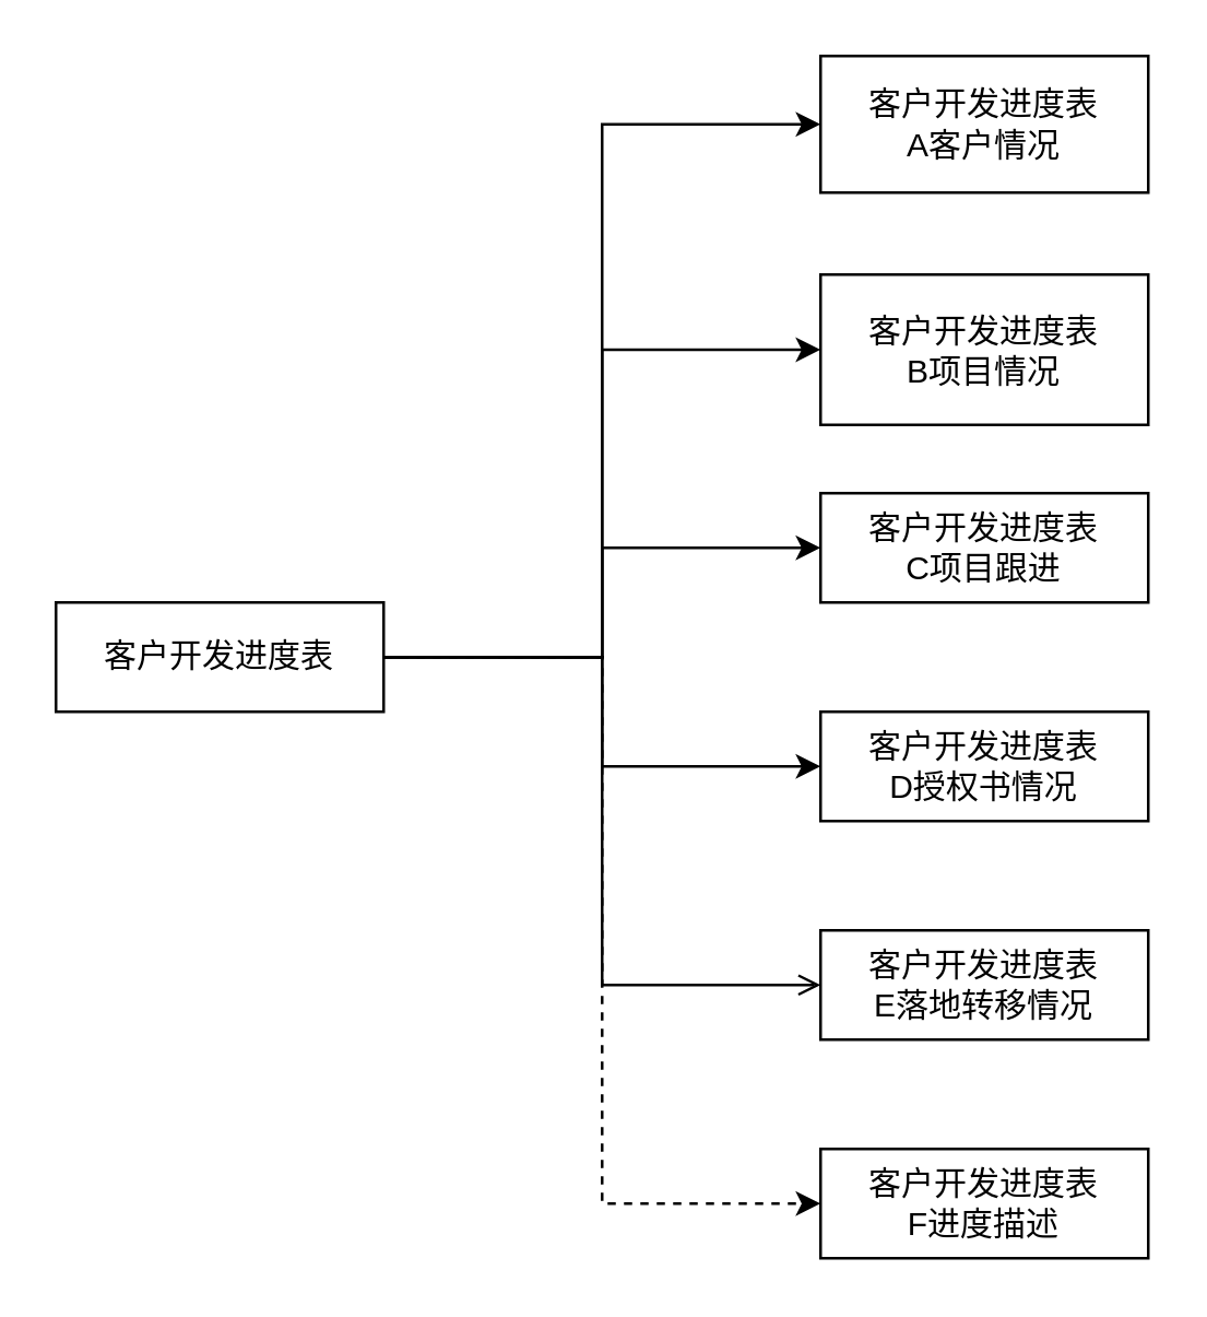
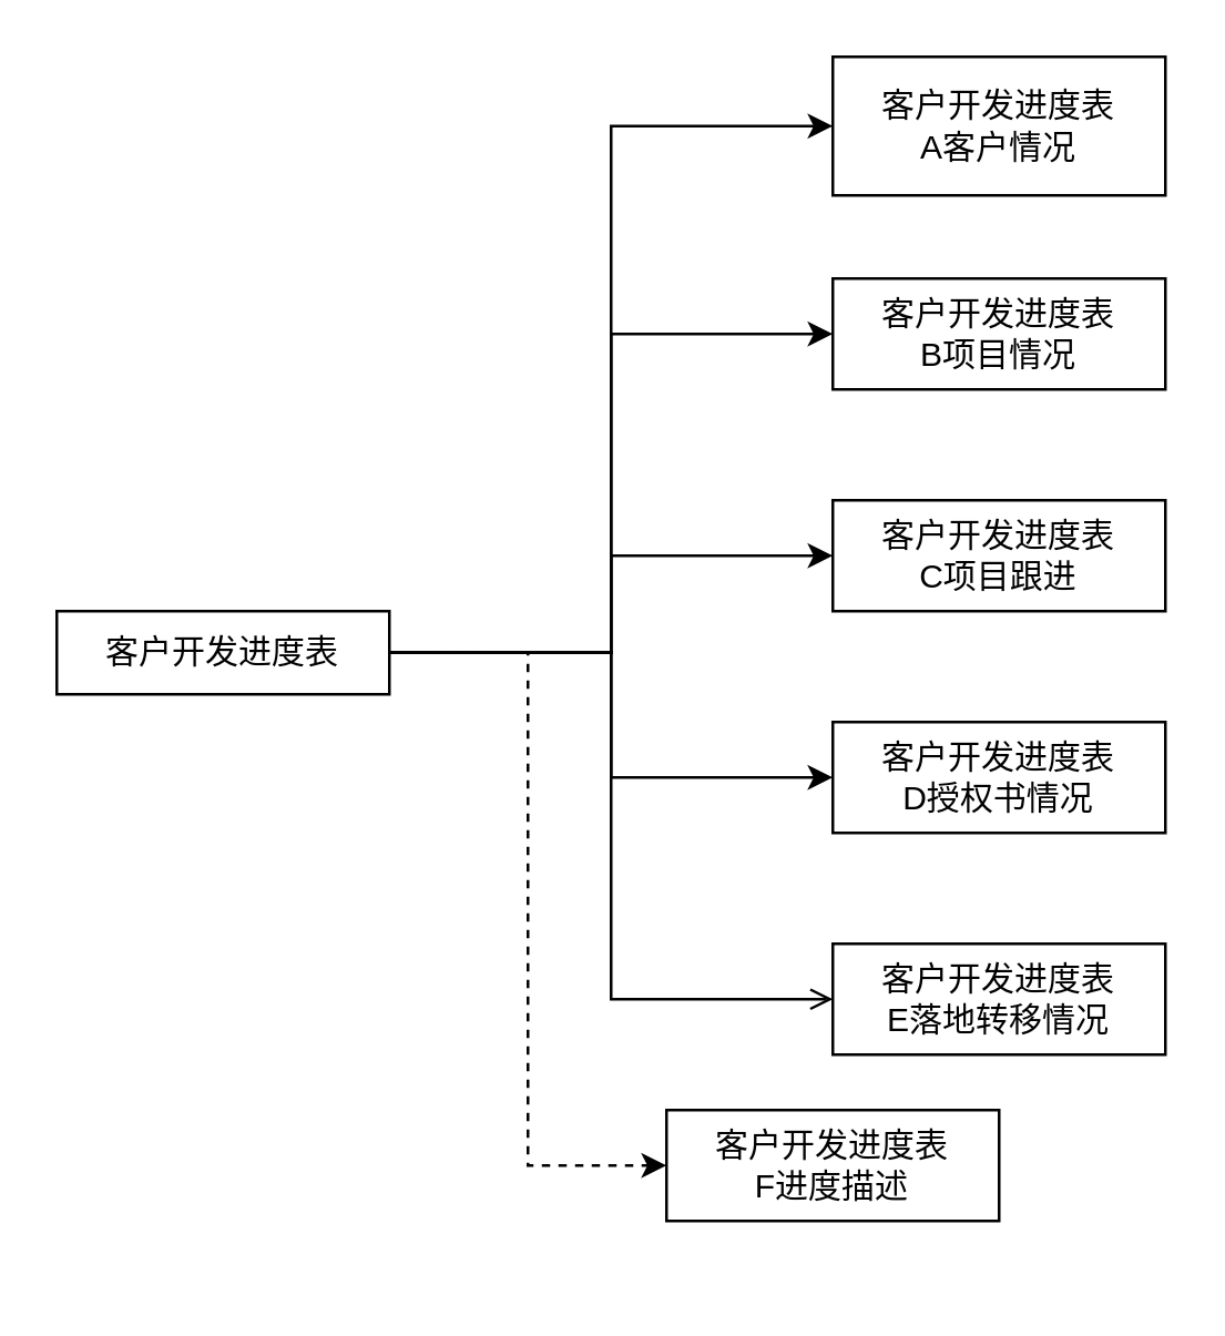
  <mxCell id="0" />
  <mxCell id="1" parent="0" />
  <mxCell id="2" style="edgeStyle=orthogonalEdgeStyle;rounded=0;orthogonalLoop=1;jettySize=auto;html=1;exitX=1;exitY=0.5;exitDx=0;exitDy=0;entryX=0;entryY=0.5;entryDx=0;entryDy=0;" edge="1" parent="1" source="8" target="11"><mxGeometry relative="1" as="geometry" /></mxCell>
  <mxCell id="3" style="edgeStyle=orthogonalEdgeStyle;rounded=0;orthogonalLoop=1;jettySize=auto;html=1;exitX=1;exitY=0.5;exitDx=0;exitDy=0;entryX=0;entryY=0.5;entryDx=0;entryDy=0;endArrow=open;" edge="1" parent="1" source="8" target="10"><mxGeometry relative="1" as="geometry" /></mxCell>
  <mxCell id="4" style="edgeStyle=orthogonalEdgeStyle;rounded=0;orthogonalLoop=1;jettySize=auto;html=1;exitX=1;exitY=0.5;exitDx=0;exitDy=0;entryX=0;entryY=0.5;entryDx=0;entryDy=0;" edge="1" parent="1" source="8" target="12"><mxGeometry relative="1" as="geometry" /></mxCell>
  <mxCell id="5" style="edgeStyle=orthogonalEdgeStyle;rounded=0;orthogonalLoop=1;jettySize=auto;html=1;exitX=1;exitY=0.5;exitDx=0;exitDy=0;entryX=0;entryY=0.5;entryDx=0;entryDy=0;dashed=1;" edge="1" parent="1" source="8" target="9"><mxGeometry relative="1" as="geometry" /></mxCell>
  <mxCell id="6" style="edgeStyle=orthogonalEdgeStyle;rounded=0;orthogonalLoop=1;jettySize=auto;html=1;exitX=1;exitY=0.5;exitDx=0;exitDy=0;entryX=0;entryY=0.5;entryDx=0;entryDy=0;" edge="1" parent="1" source="8" target="13"><mxGeometry relative="1" as="geometry" /></mxCell>
  <mxCell id="7" style="edgeStyle=orthogonalEdgeStyle;rounded=0;orthogonalLoop=1;jettySize=auto;html=1;exitX=1;exitY=0.5;exitDx=0;exitDy=0;entryX=0;entryY=0.5;entryDx=0;entryDy=0;" edge="1" parent="1" source="8" target="14"><mxGeometry relative="1" as="geometry" /></mxCell>
- <mxCell id="8" value="客户开发进度表" style="rounded=0;whiteSpace=wrap;html=1;" vertex="1" parent="1"><mxGeometry x="20" y="220" width="120" height="40" as="geometry" /></mxCell>
- <mxCell id="9" value="客户开发进度表&lt;br&gt;F进度描述" style="rounded=0;whiteSpace=wrap;html=1;" vertex="1" parent="1"><mxGeometry x="300" y="420" width="120" height="40" as="geometry" /></mxCell>
+ <mxCell id="8" value="客户开发进度表" style="rounded=0;whiteSpace=wrap;html=1;" vertex="1" parent="1"><mxGeometry x="20" y="220" width="120" height="30" as="geometry" /></mxCell>
+ <mxCell id="9" value="客户开发进度表&lt;br&gt;F进度描述" style="rounded=0;whiteSpace=wrap;html=1;" vertex="1" parent="1"><mxGeometry x="240" y="400" width="120" height="40" as="geometry" /></mxCell>
  <mxCell id="10" value="客户开发进度表&lt;br&gt;E落地转移情况" style="rounded=0;whiteSpace=wrap;html=1;" vertex="1" parent="1"><mxGeometry x="300" y="340" width="120" height="40" as="geometry" /></mxCell>
- <mxCell id="11" value="客户开发进度表&lt;br&gt;B项目情况" style="rounded=0;whiteSpace=wrap;html=1;" vertex="1" parent="1"><mxGeometry x="300" y="100" width="120" height="55" as="geometry" /></mxCell>
+ <mxCell id="11" value="客户开发进度表&lt;br&gt;B项目情况" style="rounded=0;whiteSpace=wrap;html=1;" vertex="1" parent="1"><mxGeometry x="300" y="100" width="120" height="40" as="geometry" /></mxCell>
  <mxCell id="12" value="客户开发进度表&lt;br&gt;A客户情况" style="rounded=0;whiteSpace=wrap;html=1;" vertex="1" parent="1"><mxGeometry x="300" y="20" width="120" height="50" as="geometry" /></mxCell>
  <mxCell id="13" value="客户开发进度表&lt;br&gt;C项目跟进" style="rounded=0;whiteSpace=wrap;html=1;" vertex="1" parent="1"><mxGeometry x="300" y="180" width="120" height="40" as="geometry" /></mxCell>
  <mxCell id="14" value="客户开发进度表&lt;br&gt;D授权书情况" style="rounded=0;whiteSpace=wrap;html=1;" vertex="1" parent="1"><mxGeometry x="300" y="260" width="120" height="40" as="geometry" /></mxCell>
